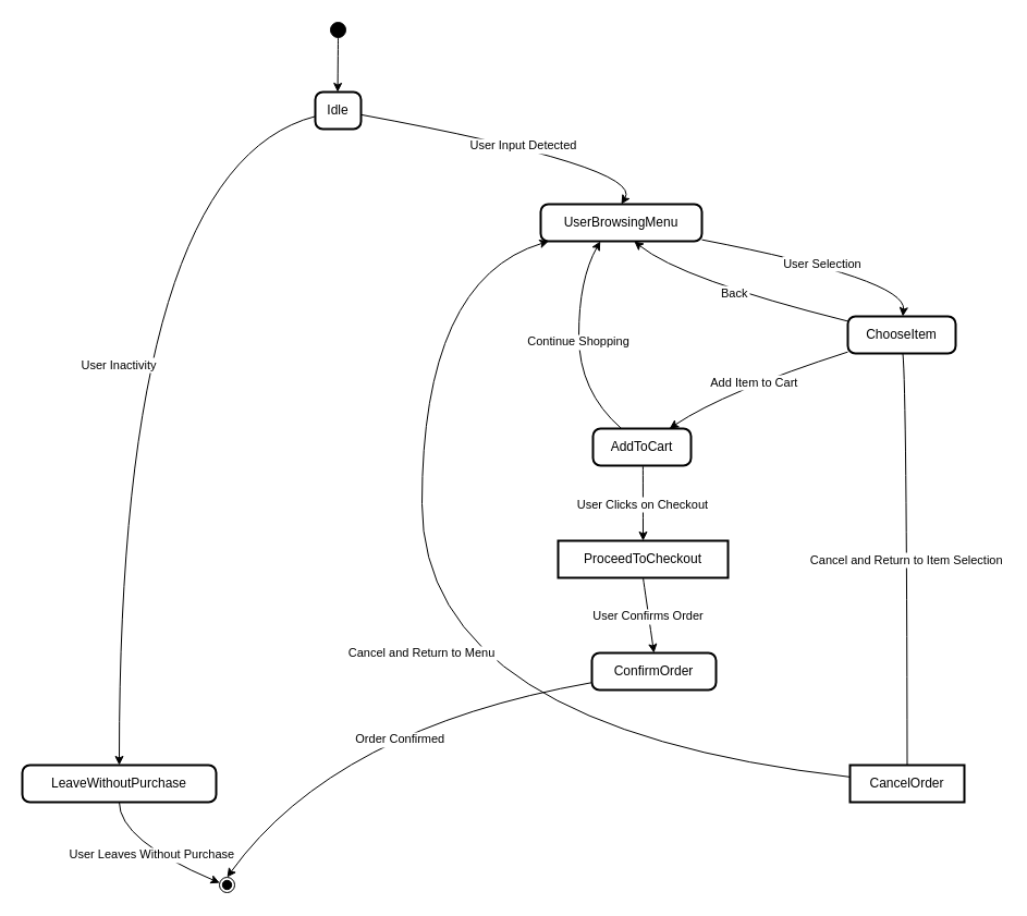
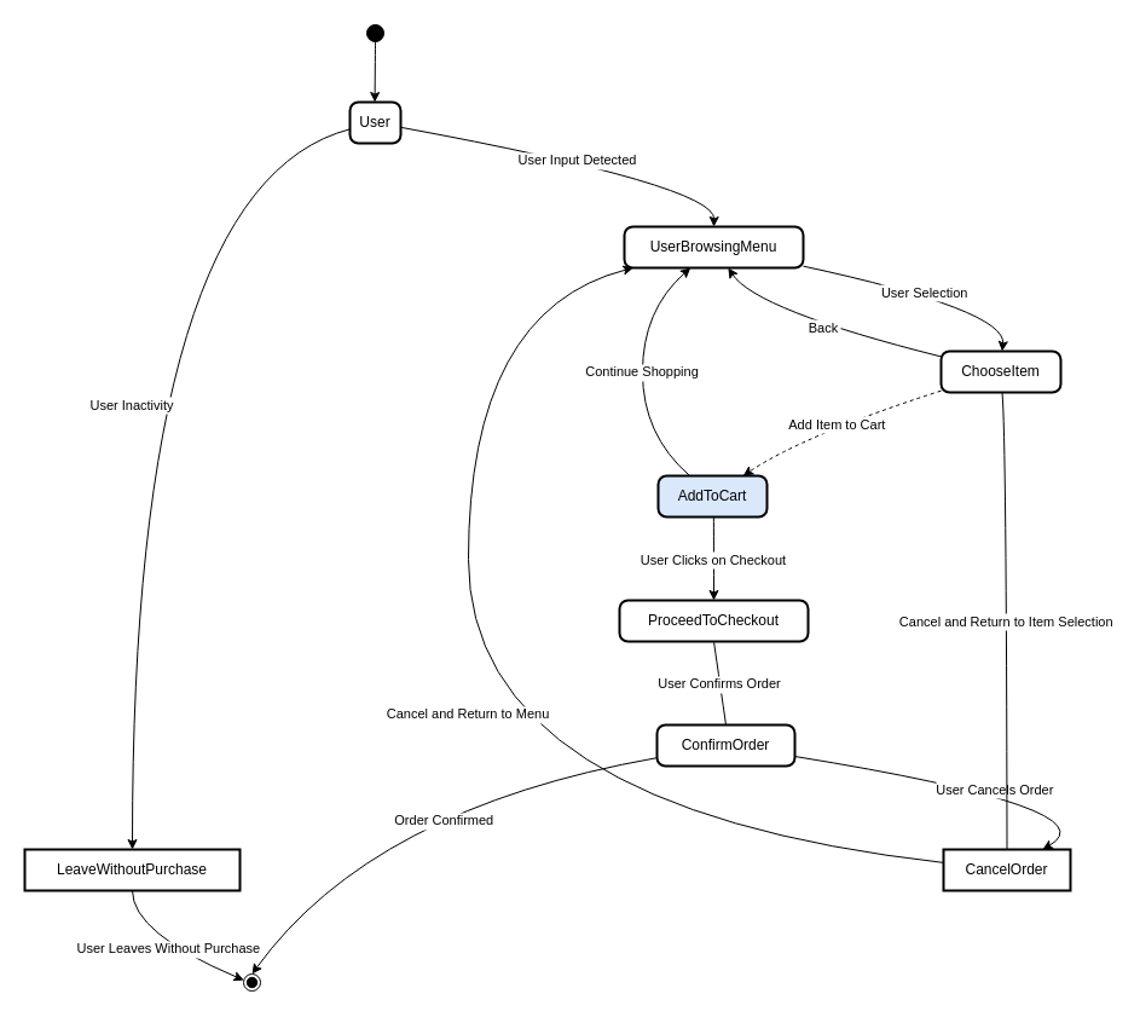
  <mxCell id="0" />
  <mxCell id="1" parent="0" />
  <mxCell id="2" value="" style="ellipse;fillColor=strokeColor;" parent="1" vertex="1"><mxGeometry x="303" y="20" width="14" height="14" as="geometry" /></mxCell>
- <mxCell id="3" value="Idle" style="rounded=1;absoluteArcSize=1;arcSize=14;whiteSpace=wrap;strokeWidth=2;" parent="1" vertex="1"><mxGeometry x="289" y="84" width="42" height="34" as="geometry" /></mxCell>
- <mxCell id="4" value="UserBrowsingMenu" style="rounded=1;absoluteArcSize=1;arcSize=14;whiteSpace=wrap;strokeWidth=2;" parent="1" vertex="1"><mxGeometry x="496" y="187" width="148" height="34" as="geometry" /></mxCell>
- <mxCell id="5" value="LeaveWithoutPurchase" style="rounded=1;absoluteArcSize=1;arcSize=14;whiteSpace=wrap;strokeWidth=2;" parent="1" vertex="1"><mxGeometry x="20" y="702" width="178" height="34" as="geometry" /></mxCell>
+ <mxCell id="3" value="User" style="rounded=1;absoluteArcSize=1;arcSize=14;whiteSpace=wrap;strokeWidth=2;" parent="1" vertex="1"><mxGeometry x="289" y="84" width="42" height="34" as="geometry" /></mxCell>
+ <mxCell id="4" value="UserBrowsingMenu" style="rounded=1;absoluteArcSize=1;arcSize=14;whiteSpace=wrap;strokeWidth=2;" parent="1" vertex="1"><mxGeometry x="516" y="187" width="148" height="34" as="geometry" /></mxCell>
+ <mxCell id="5" value="LeaveWithoutPurchase" style="absoluteArcSize=1;arcSize=14;whiteSpace=wrap;strokeWidth=2;rounded=0;" parent="1" vertex="1"><mxGeometry x="20" y="702" width="178" height="34" as="geometry" /></mxCell>
  <mxCell id="6" value="ChooseItem" style="rounded=1;absoluteArcSize=1;arcSize=14;whiteSpace=wrap;strokeWidth=2;" parent="1" vertex="1"><mxGeometry x="778" y="290" width="99" height="34" as="geometry" /></mxCell>
- <mxCell id="7" value="AddToCart" style="rounded=1;absoluteArcSize=1;arcSize=14;whiteSpace=wrap;strokeWidth=2;" parent="1" vertex="1"><mxGeometry x="544" y="393" width="90" height="34" as="geometry" /></mxCell>
- <mxCell id="8" value="ProceedToCheckout" style="absoluteArcSize=1;arcSize=14;whiteSpace=wrap;strokeWidth=2;rounded=0;" parent="1" vertex="1"><mxGeometry x="512" y="496" width="156" height="34" as="geometry" /></mxCell>
+ <mxCell id="7" value="AddToCart" style="rounded=1;absoluteArcSize=1;arcSize=14;whiteSpace=wrap;strokeWidth=2;fillColor=#dae8fc;" parent="1" vertex="1"><mxGeometry x="544" y="393" width="90" height="34" as="geometry" /></mxCell>
+ <mxCell id="8" value="ProceedToCheckout" style="rounded=1;absoluteArcSize=1;arcSize=14;whiteSpace=wrap;strokeWidth=2;" parent="1" vertex="1"><mxGeometry x="512" y="496" width="156" height="34" as="geometry" /></mxCell>
  <mxCell id="9" value="ConfirmOrder" style="rounded=1;absoluteArcSize=1;arcSize=14;whiteSpace=wrap;strokeWidth=2;" parent="1" vertex="1"><mxGeometry x="543" y="599" width="114" height="34" as="geometry" /></mxCell>
  <mxCell id="10" value="CancelOrder" style="absoluteArcSize=1;arcSize=14;whiteSpace=wrap;strokeWidth=2;rounded=0;" parent="1" vertex="1"><mxGeometry x="780" y="702" width="105" height="34" as="geometry" /></mxCell>
  <mxCell id="11" value="" style="ellipse;shape=endState;fillColor=strokeColor;" parent="1" vertex="1"><mxGeometry x="201" y="805" width="14" height="14" as="geometry" /></mxCell>
  <mxCell id="12" value="" style="curved=1;startArrow=none;;exitX=0.47;exitY=1;entryX=0.49;entryY=0;" parent="1" source="2" target="3" edge="1"><mxGeometry relative="1" as="geometry"><Array as="points" /></mxGeometry></mxCell>
  <mxCell id="13" value="User Input Detected" style="curved=1;startArrow=none;;exitX=0.99;exitY=0.61;entryX=0.5;entryY=0;" parent="1" source="3" target="4" edge="1"><mxGeometry relative="1" as="geometry"><Array as="points"><mxPoint x="591" y="153" /></Array></mxGeometry></mxCell>
  <mxCell id="14" value="User Inactivity" style="curved=1;startArrow=none;;exitX=-0.01;exitY=0.66;entryX=0.5;entryY=0;" parent="1" source="3" target="5" edge="1"><mxGeometry relative="1" as="geometry"><Array as="points"><mxPoint x="109" y="153" /></Array></mxGeometry></mxCell>
  <mxCell id="15" value="User Selection" style="curved=1;startArrow=none;;exitX=1;exitY=0.96;entryX=0.51;entryY=0;" parent="1" source="4" target="6" edge="1"><mxGeometry relative="1" as="geometry"><Array as="points"><mxPoint x="832" y="256" /></Array></mxGeometry></mxCell>
- <mxCell id="16" value="Add Item to Cart" style="curved=1;startArrow=none;;exitX=0;exitY=0.96;entryX=0.78;entryY=0;" parent="1" source="6" target="7" edge="1"><mxGeometry relative="1" as="geometry"><Array as="points"><mxPoint x="665" y="359" /></Array></mxGeometry></mxCell>
+ <mxCell id="16" value="Add Item to Cart" style="curved=1;startArrow=none;exitX=0;exitY=0.96;entryX=0.78;entryY=0;dashed=1;" parent="1" source="6" target="7" edge="1"><mxGeometry relative="1" as="geometry"><Array as="points"><mxPoint x="665" y="359" /></Array></mxGeometry></mxCell>
  <mxCell id="17" value="Back" style="curved=1;startArrow=none;;exitX=0;exitY=0.13;entryX=0.58;entryY=1;" parent="1" source="6" target="4" edge="1"><mxGeometry relative="1" as="geometry"><Array as="points"><mxPoint x="625" y="256" /></Array></mxGeometry></mxCell>
  <mxCell id="18" value="User Clicks on Checkout" style="curved=1;startArrow=none;;exitX=0.51;exitY=1;entryX=0.5;entryY=0;" parent="1" source="7" target="8" edge="1"><mxGeometry relative="1" as="geometry"><Array as="points" /></mxGeometry></mxCell>
  <mxCell id="19" value="Continue Shopping" style="curved=1;startArrow=none;;exitX=0.29;exitY=0;entryX=0.37;entryY=1;" parent="1" source="7" target="4" edge="1"><mxGeometry relative="1" as="geometry"><Array as="points"><mxPoint x="531" y="359" /><mxPoint x="531" y="256" /></Array></mxGeometry></mxCell>
- <mxCell id="20" value="User Confirms Order" style="curved=1;startArrow=none;;exitX=0.5;exitY=1;entryX=0.5;entryY=0;" parent="1" source="8" target="9" edge="1"><mxGeometry relative="1" as="geometry"><Array as="points" /></mxGeometry></mxCell>
+ <mxCell id="20" value="User Confirms Order" style="curved=1;startArrow=none;exitX=0.5;exitY=1;entryX=0.5;entryY=0;endArrow=none;" parent="1" source="8" target="9" edge="1"><mxGeometry relative="1" as="geometry"><Array as="points" /></mxGeometry></mxCell>
  <mxCell id="21" value="Order Confirmed" style="curved=1;startArrow=none;;exitX=0;exitY=0.8;entryX=0.5;entryY=0;entryDx=0;entryDy=0;" parent="1" source="9" target="11" edge="1"><mxGeometry x="-0.11" y="20" relative="1" as="geometry"><Array as="points"><mxPoint x="307" y="668" /></Array><mxPoint x="306.5" y="702" as="targetPoint" /><mxPoint as="offset" /></mxGeometry></mxCell>
+ <mxCell id="22" value="User Cancels Order" style="curved=1;startArrow=none;;exitX=0.99;exitY=0.76;entryX=0.78;entryY=0;" parent="1" source="9" target="10" edge="1"><mxGeometry relative="1" as="geometry"><Array as="points"><mxPoint x="921" y="668" /></Array></mxGeometry></mxCell>
  <mxCell id="23" value="Cancel and Return to Item Selection" style="curved=1;startArrow=none;exitX=0.5;exitY=0;entryX=0.51;entryY=1;endArrow=none;" parent="1" source="10" target="6" edge="1"><mxGeometry relative="1" as="geometry"><Array as="points"><mxPoint x="832" y="359" /></Array></mxGeometry></mxCell>
  <mxCell id="24" value="Cancel and Return to Menu" style="curved=1;startArrow=none;;exitX=0;exitY=0.32;entryX=0.05;entryY=1;" parent="1" source="10" target="4" edge="1"><mxGeometry relative="1" as="geometry"><Array as="points"><mxPoint x="387" y="668" /><mxPoint x="387" y="256" /></Array></mxGeometry></mxCell>
  <mxCell id="25" value="User Leaves Without Purchase" style="curved=1;startArrow=none;;exitX=0.5;exitY=1;entryX=-0.02;entryY=0.29;" parent="1" source="5" target="11" edge="1"><mxGeometry relative="1" as="geometry"><Array as="points"><mxPoint x="109" y="771" /></Array></mxGeometry></mxCell>
